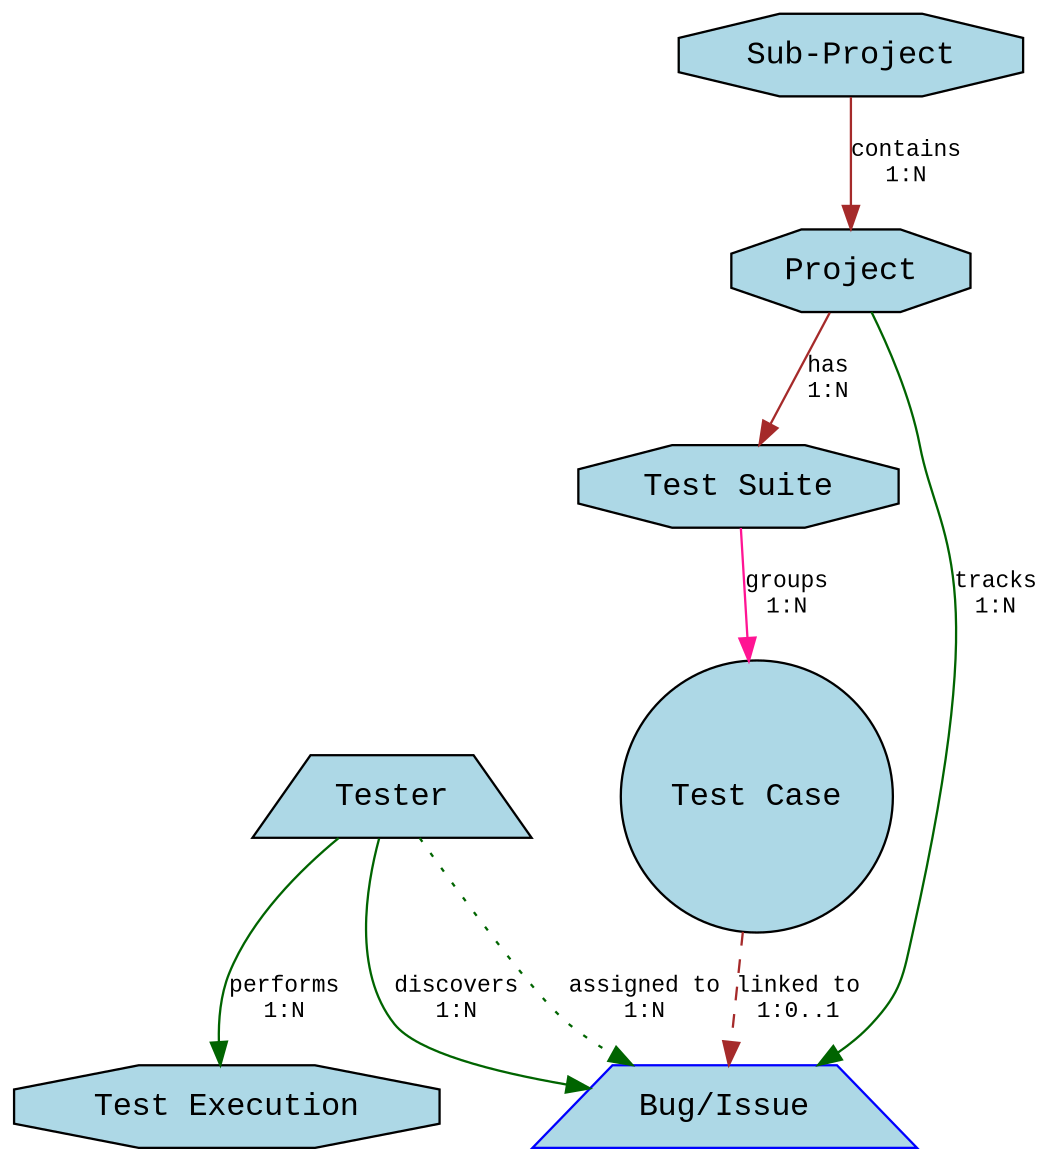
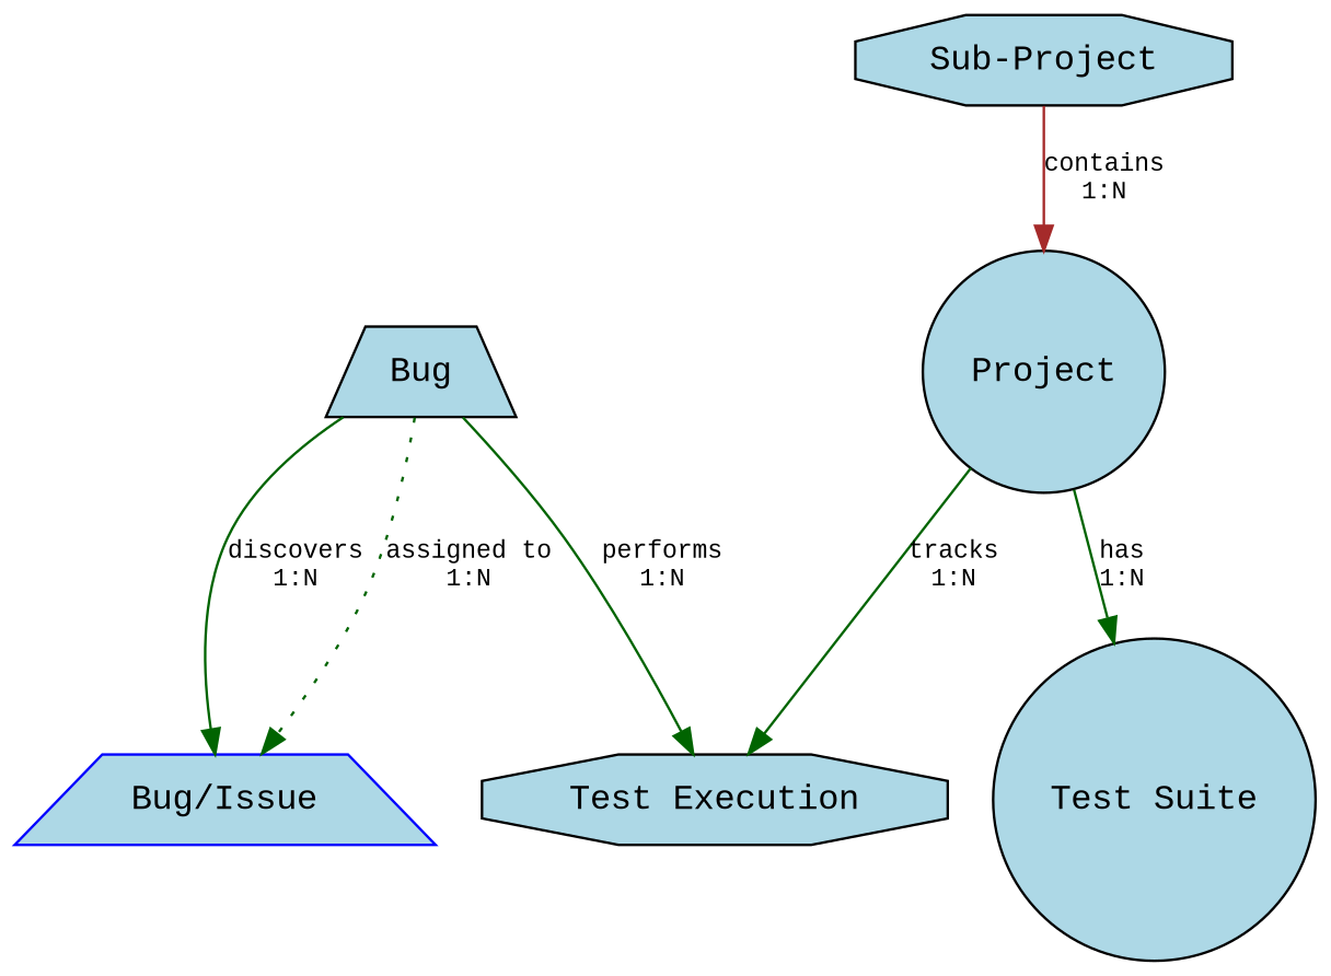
  digraph {
    fontname="Liberation Mono"
    rankdir=TB
    node [color=black fillcolor=lightblue fontname="Liberation Mono" shape=circle style=filled]
    edge [color=darkgreen fontname="Liberation Mono" fontsize=10]
-   n1 [label=Project shape=octagon]
-   n2 [label="Test Suite" shape=octagon]
+   n1 [label=Project]
+   n2 [label="Test Suite"]
    n3 [color=blue label="Bug/Issue" shape=trapezium]
    n4 [label="Sub-Project" shape=octagon]
-   n5 [label="Test Case"]
-   n6 [label=Tester shape=trapezium]
+   n6 [label=Bug shape=trapezium]
    n7 [label="Test Execution" shape=octagon]
-   n1 -> n2 [color=brown label="has\n1:N"]
-   n1 -> n3 [label="tracks\n1:N"]
-   n2 -> n5 [color=deeppink label="groups\n1:N"]
+   n1 -> n2 [label="has\n1:N"]
+   n1 -> n7 [label="tracks\n1:N"]
    n4 -> n1 [color=brown label="contains\n1:N"]
-   n5 -> n3 [color=brown label="linked to\n1:0..1" style=dashed]
    n6 -> n3 [label="discovers\n1:N"]
    n6 -> n3 [label="assigned to\n1:N" style=dotted]
    n6 -> n7 [label="performs\n1:N"]
  }
